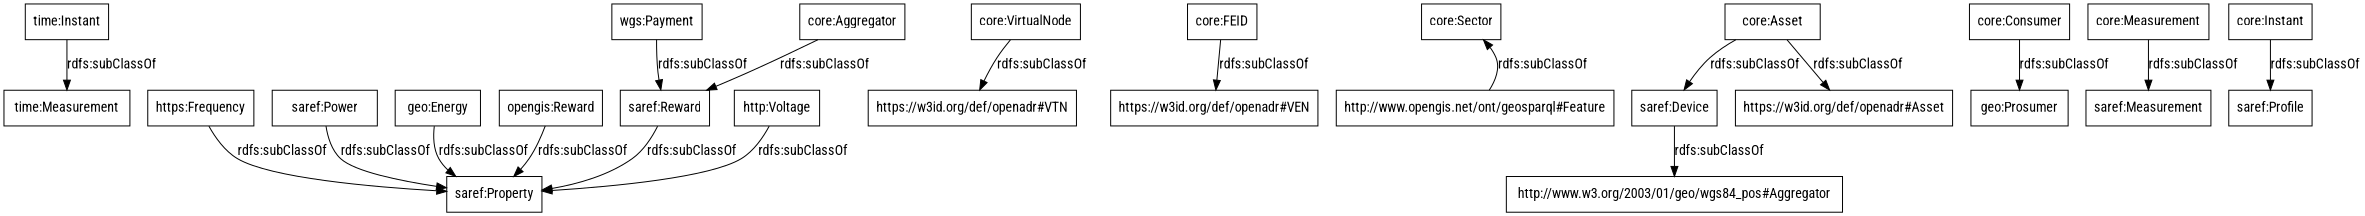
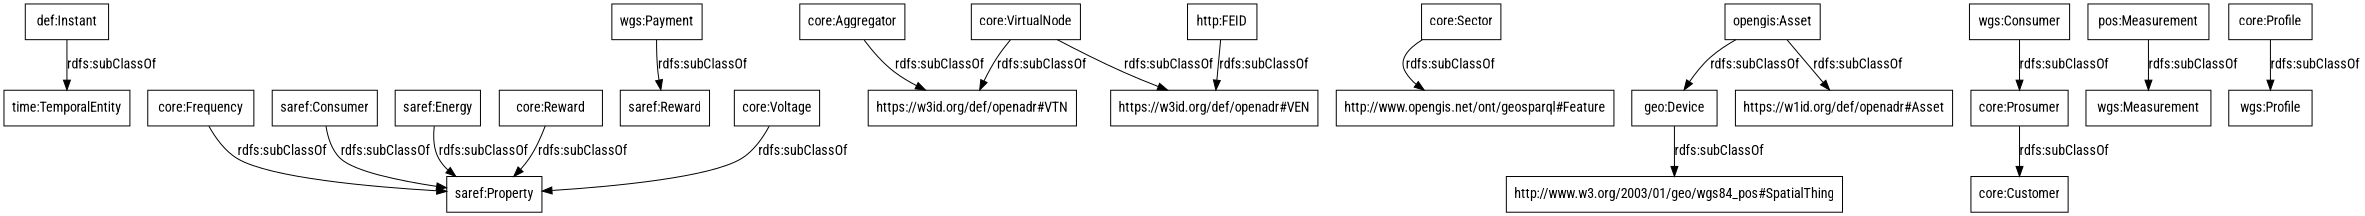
  digraph {
    fontname="Roboto Condensed"
    rankdir=TB
    node [color=black fontname="Roboto Condensed" shape=rectangle]
    edge [fontname="Roboto Condensed"]
-   "time:Instant"
-   "time:TemporalEntity" [label="time:Measurement"]
-   "core:Frequency" [label="https:Frequency"]
+   "time:Instant" [label="def:Instant"]
+   "time:TemporalEntity"
+   "core:Frequency"
    "saref:Property"
    "core:VirtualNode"
    "https://w3id.org/def/openadr#VTN"
    "https://w3id.org/def/openadr#VEN"
-   "saref:Power"
+   "saref:Power" [label="saref:Consumer"]
    "core:Sector"
    "http://www.opengis.net/ont/geosparql#Feature"
-   "saref:Energy" [label="geo:Energy"]
-   "saref:Device"
-   "http://www.w3.org/2003/01/geo/wgs84_pos#SpatialThing" [label="http://www.w3.org/2003/01/geo/wgs84_pos#Aggregator"]
-   "core:Consumer"
-   "core:Prosumer" [label="geo:Prosumer"]
+   "saref:Energy"
+   "saref:Device" [label="geo:Device"]
+   "http://www.w3.org/2003/01/geo/wgs84_pos#SpatialThing"
+   "core:Consumer" [label="wgs:Consumer"]
+   "core:Prosumer"
+   "core:Customer"
    "core:Aggregator"
-   "core:Measurement"
-   "saref:Measurement"
-   "core:Reward" [label="opengis:Reward"]
+   "core:Measurement" [label="pos:Measurement"]
+   "saref:Measurement" [label="wgs:Measurement"]
+   "core:Reward"
    n21 [label="saref:Reward"]
-   "core:Asset"
-   "https://w3id.org/def/openadr#Asset"
-   "core:Voltage" [label="http:Voltage"]
-   "core:Profile" [label="core:Instant"]
-   "saref:Profile"
-   "core:FEID"
+   "core:Asset" [label="opengis:Asset"]
+   "https://w3id.org/def/openadr#Asset" [label="https://w1id.org/def/openadr#Asset"]
+   "core:Voltage"
+   "core:Profile"
+   "saref:Profile" [label="wgs:Profile"]
+   "core:FEID" [label="http:FEID"]
    n28 [label="wgs:Payment"]
    "time:Instant" -> "time:TemporalEntity" [label="rdfs:subClassOf"]
    "core:Frequency" -> "saref:Property" [label="rdfs:subClassOf"]
    "core:VirtualNode" -> "https://w3id.org/def/openadr#VTN" [label="rdfs:subClassOf"]
+   "core:VirtualNode" -> "https://w3id.org/def/openadr#VEN" [label="rdfs:subClassOf"]
    "saref:Power" -> "saref:Property" [label="rdfs:subClassOf"]
-   "http://www.opengis.net/ont/geosparql#Feature" -> "core:Sector" [label="rdfs:subClassOf"]
+   "core:Sector" -> "http://www.opengis.net/ont/geosparql#Feature" [label="rdfs:subClassOf"]
    "saref:Energy" -> "saref:Property" [label="rdfs:subClassOf"]
    "saref:Device" -> "http://www.w3.org/2003/01/geo/wgs84_pos#SpatialThing" [label="rdfs:subClassOf"]
    "core:Consumer" -> "core:Prosumer" [label="rdfs:subClassOf"]
-   "core:Aggregator" -> n21 [label="rdfs:subClassOf"]
+   "core:Prosumer" -> "core:Customer" [label="rdfs:subClassOf"]
+   "core:Aggregator" -> "https://w3id.org/def/openadr#VTN" [label="rdfs:subClassOf"]
    "core:Measurement" -> "saref:Measurement" [label="rdfs:subClassOf"]
    "core:Reward" -> "saref:Property" [label="rdfs:subClassOf"]
-   n21 -> "saref:Property" [label="rdfs:subClassOf"]
    "core:Asset" -> "saref:Device" [label="rdfs:subClassOf"]
    "core:Asset" -> "https://w3id.org/def/openadr#Asset" [label="rdfs:subClassOf"]
    "core:Voltage" -> "saref:Property" [label="rdfs:subClassOf"]
    "core:Profile" -> "saref:Profile" [label="rdfs:subClassOf"]
    "core:FEID" -> "https://w3id.org/def/openadr#VEN" [label="rdfs:subClassOf"]
    n28 -> n21 [label="rdfs:subClassOf"]
  }
